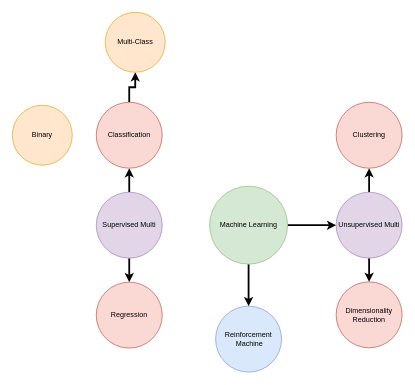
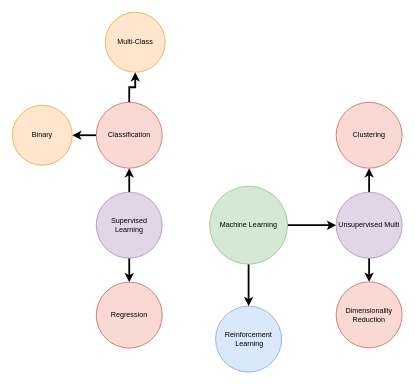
  <mxCell id="0" />
  <mxCell id="1" parent="0" />
  <mxCell id="2" style="edgeStyle=orthogonalEdgeStyle;rounded=0;orthogonalLoop=1;jettySize=auto;html=1;strokeWidth=3;" edge="1" parent="1" source="4" target="5"><mxGeometry relative="1" as="geometry" /></mxCell>
  <mxCell id="3" style="edgeStyle=orthogonalEdgeStyle;rounded=0;orthogonalLoop=1;jettySize=auto;html=1;entryX=0;entryY=0.5;entryDx=0;entryDy=0;strokeWidth=3;" edge="1" parent="1" source="4" target="8"><mxGeometry relative="1" as="geometry" /></mxCell>
  <mxCell id="4" value="Machine Learning" style="ellipse;whiteSpace=wrap;html=1;aspect=fixed;fillColor=#d5e8d4;strokeColor=#82b366;" vertex="1" parent="1"><mxGeometry x="349" y="310" width="130" height="130" as="geometry" /></mxCell>
- <mxCell id="5" value="Reinforcement &amp;nbsp;Machine" style="ellipse;whiteSpace=wrap;html=1;aspect=fixed;fillColor=#dae8fc;strokeColor=#6c8ebf;" vertex="1" parent="1"><mxGeometry x="359" y="510" width="110" height="110" as="geometry" /></mxCell>
+ <mxCell id="5" value="Reinforcement &amp;nbsp;Learning" style="ellipse;whiteSpace=wrap;html=1;aspect=fixed;fillColor=#dae8fc;strokeColor=#6c8ebf;" vertex="1" parent="1"><mxGeometry x="359" y="510" width="110" height="110" as="geometry" /></mxCell>
  <mxCell id="6" value="" style="edgeStyle=orthogonalEdgeStyle;rounded=0;orthogonalLoop=1;jettySize=auto;html=1;strokeWidth=3;" edge="1" parent="1" source="8" target="12"><mxGeometry relative="1" as="geometry" /></mxCell>
  <mxCell id="7" value="" style="edgeStyle=orthogonalEdgeStyle;rounded=0;orthogonalLoop=1;jettySize=auto;html=1;strokeWidth=3;" edge="1" parent="1" source="8" target="13"><mxGeometry relative="1" as="geometry" /></mxCell>
  <mxCell id="8" value="Unsupervised Multi" style="ellipse;whiteSpace=wrap;html=1;aspect=fixed;fillColor=#e1d5e7;strokeColor=#9673a6;" vertex="1" parent="1"><mxGeometry x="560" y="320" width="110" height="110" as="geometry" /></mxCell>
  <mxCell id="9" value="" style="edgeStyle=orthogonalEdgeStyle;rounded=0;orthogonalLoop=1;jettySize=auto;html=1;strokeWidth=3;" edge="1" parent="1" source="11" target="14"><mxGeometry relative="1" as="geometry" /></mxCell>
  <mxCell id="10" value="" style="edgeStyle=orthogonalEdgeStyle;rounded=0;orthogonalLoop=1;jettySize=auto;html=1;strokeWidth=3;" edge="1" parent="1" source="11" target="17"><mxGeometry relative="1" as="geometry" /></mxCell>
- <mxCell id="11" value="Supervised Multi" style="ellipse;whiteSpace=wrap;html=1;aspect=fixed;fillColor=#e1d5e7;strokeColor=#9673a6;" vertex="1" parent="1"><mxGeometry x="160" y="320" width="110" height="110" as="geometry" /></mxCell>
+ <mxCell id="11" value="Supervised Learning" style="ellipse;whiteSpace=wrap;html=1;aspect=fixed;fillColor=#e1d5e7;strokeColor=#9673a6;" vertex="1" parent="1"><mxGeometry x="160" y="320" width="110" height="110" as="geometry" /></mxCell>
  <mxCell id="12" value="Clustering" style="ellipse;whiteSpace=wrap;html=1;aspect=fixed;fillColor=#fad9d5;strokeColor=#ae4132;" vertex="1" parent="1"><mxGeometry x="560" y="170" width="110" height="110" as="geometry" /></mxCell>
  <mxCell id="13" value="Dimensionality Reduction" style="ellipse;whiteSpace=wrap;html=1;aspect=fixed;fillColor=#fad9d5;strokeColor=#ae4132;" vertex="1" parent="1"><mxGeometry x="560" y="469.5" width="110" height="110" as="geometry" /></mxCell>
  <mxCell id="14" value="Regression" style="ellipse;whiteSpace=wrap;html=1;aspect=fixed;fillColor=#fad9d5;strokeColor=#ae4132;" vertex="1" parent="1"><mxGeometry x="160" y="470" width="110" height="110" as="geometry" /></mxCell>
  <mxCell id="15" value="" style="edgeStyle=orthogonalEdgeStyle;rounded=0;orthogonalLoop=1;jettySize=auto;html=1;strokeWidth=3;" edge="1" parent="1" source="17" target="18"><mxGeometry relative="1" as="geometry" /></mxCell>
+ <mxCell id="16" value="" style="edgeStyle=orthogonalEdgeStyle;rounded=0;orthogonalLoop=1;jettySize=auto;html=1;strokeWidth=3;" edge="1" parent="1" source="17" target="19"><mxGeometry relative="1" as="geometry" /></mxCell>
  <mxCell id="17" value="Classification" style="ellipse;whiteSpace=wrap;html=1;aspect=fixed;fillColor=#fad9d5;strokeColor=#ae4132;" vertex="1" parent="1"><mxGeometry x="160" y="170" width="110" height="110" as="geometry" /></mxCell>
  <mxCell id="18" value="Multi-Class" style="ellipse;whiteSpace=wrap;html=1;aspect=fixed;fillColor=#ffe6cc;strokeColor=#d79b00;" vertex="1" parent="1"><mxGeometry x="175" y="20" width="100" height="100" as="geometry" /></mxCell>
  <mxCell id="19" value="Binary" style="ellipse;whiteSpace=wrap;html=1;aspect=fixed;fillColor=#ffe6cc;strokeColor=#d79b00;" vertex="1" parent="1"><mxGeometry x="20" y="175" width="100" height="100" as="geometry" /></mxCell>
